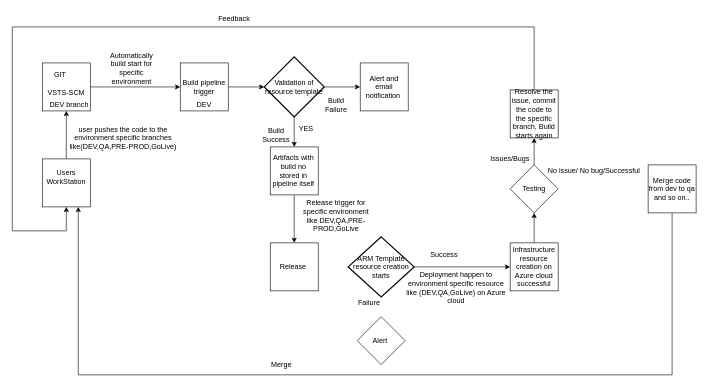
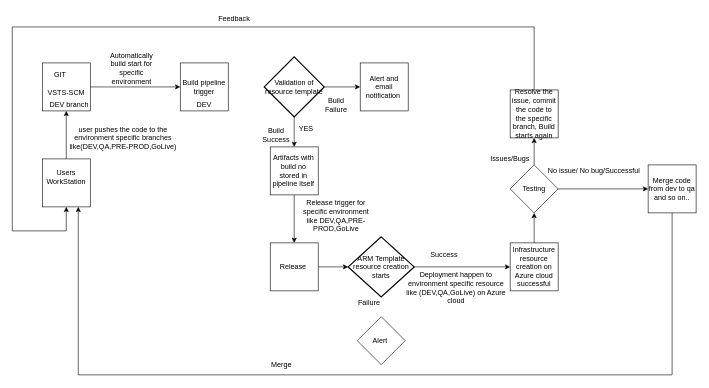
  <mxCell id="0" />
  <mxCell id="1" parent="0" />
  <mxCell id="2" value="" style="edgeStyle=orthogonalEdgeStyle;rounded=0;orthogonalLoop=1;jettySize=auto;html=1;" parent="1" source="3" target="5" edge="1"><mxGeometry relative="1" as="geometry" /></mxCell>
  <mxCell id="3" value="" style="whiteSpace=wrap;html=1;aspect=fixed;" parent="1" vertex="1"><mxGeometry x="70" y="104" width="80" height="80" as="geometry" /></mxCell>
- <mxCell id="4" value="" style="edgeStyle=orthogonalEdgeStyle;rounded=0;orthogonalLoop=1;jettySize=auto;html=1;" parent="1" source="5" target="15" edge="1"><mxGeometry relative="1" as="geometry" /></mxCell>
  <mxCell id="5" value="Build pipeline trigger" style="whiteSpace=wrap;html=1;aspect=fixed;" parent="1" vertex="1"><mxGeometry x="300" y="104" width="80" height="80" as="geometry" /></mxCell>
  <mxCell id="6" value="" style="edgeStyle=orthogonalEdgeStyle;rounded=0;orthogonalLoop=1;jettySize=auto;html=1;" parent="1" source="7" target="3" edge="1"><mxGeometry relative="1" as="geometry" /></mxCell>
  <mxCell id="7" value="" style="whiteSpace=wrap;html=1;aspect=fixed;" parent="1" vertex="1"><mxGeometry x="70" y="264" width="80" height="80" as="geometry" /></mxCell>
  <mxCell id="8" value="Users WorkStation" style="text;html=1;strokeColor=none;fillColor=none;align=center;verticalAlign=middle;whiteSpace=wrap;rounded=0;" parent="1" vertex="1"><mxGeometry x="90" y="284" width="40" height="20" as="geometry" /></mxCell>
  <mxCell id="9" value="GIT" style="text;html=1;strokeColor=none;fillColor=none;align=center;verticalAlign=middle;whiteSpace=wrap;rounded=0;" parent="1" vertex="1"><mxGeometry x="80" y="114" width="40" height="20" as="geometry" /></mxCell>
  <mxCell id="10" value="VSTS-SCM" style="text;html=1;strokeColor=none;fillColor=none;align=center;verticalAlign=middle;whiteSpace=wrap;rounded=0;" parent="1" vertex="1"><mxGeometry x="75" y="144" width="70" height="20" as="geometry" /></mxCell>
  <mxCell id="11" value="user pushes the code to the environment specific branches like(DEV,QA,PRE-PROD,GoLive)" style="text;html=1;strokeColor=none;fillColor=none;align=center;verticalAlign=middle;whiteSpace=wrap;rounded=0;" parent="1" vertex="1"><mxGeometry x="110" y="204" width="190" height="50" as="geometry" /></mxCell>
  <mxCell id="12" value="Automatically build start for specific environment" style="text;html=1;strokeColor=none;fillColor=none;align=center;verticalAlign=middle;whiteSpace=wrap;rounded=0;" parent="1" vertex="1"><mxGeometry x="179" y="94" width="80" height="37" as="geometry" /></mxCell>
  <mxCell id="13" value="" style="edgeStyle=orthogonalEdgeStyle;rounded=0;orthogonalLoop=1;jettySize=auto;html=1;" parent="1" source="15" target="16" edge="1"><mxGeometry relative="1" as="geometry" /></mxCell>
  <mxCell id="14" value="" style="edgeStyle=orthogonalEdgeStyle;rounded=0;orthogonalLoop=1;jettySize=auto;html=1;" parent="1" source="15" target="20" edge="1"><mxGeometry relative="1" as="geometry" /></mxCell>
  <mxCell id="15" value="Validation of resource template" style="strokeWidth=2;html=1;shape=mxgraph.flowchart.decision;whiteSpace=wrap;" parent="1" vertex="1"><mxGeometry x="440" y="94" width="100" height="100" as="geometry" /></mxCell>
  <mxCell id="16" value="" style="whiteSpace=wrap;html=1;aspect=fixed;" parent="1" vertex="1"><mxGeometry x="600" y="104" width="80" height="80" as="geometry" /></mxCell>
  <mxCell id="17" value="Alert and email notification&amp;nbsp;" style="text;html=1;strokeColor=none;fillColor=none;align=center;verticalAlign=middle;whiteSpace=wrap;rounded=0;" parent="1" vertex="1"><mxGeometry x="620" y="134" width="40" height="20" as="geometry" /></mxCell>
  <mxCell id="18" value="Build Failure" style="text;html=1;strokeColor=none;fillColor=none;align=center;verticalAlign=middle;whiteSpace=wrap;rounded=0;" parent="1" vertex="1"><mxGeometry x="540" y="164" width="40" height="20" as="geometry" /></mxCell>
  <mxCell id="19" value="" style="edgeStyle=orthogonalEdgeStyle;rounded=0;orthogonalLoop=1;jettySize=auto;html=1;" parent="1" source="20" target="22" edge="1"><mxGeometry relative="1" as="geometry" /></mxCell>
  <mxCell id="20" value="" style="whiteSpace=wrap;html=1;aspect=fixed;" parent="1" vertex="1"><mxGeometry x="450" y="244" width="80" height="80" as="geometry" /></mxCell>
+ <mxCell id="21" value="" style="edgeStyle=orthogonalEdgeStyle;rounded=0;orthogonalLoop=1;jettySize=auto;html=1;" parent="1" source="22" target="28" edge="1"><mxGeometry relative="1" as="geometry" /></mxCell>
  <mxCell id="22" value="Release&amp;nbsp;" style="whiteSpace=wrap;html=1;aspect=fixed;" parent="1" vertex="1"><mxGeometry x="450" y="404" width="80" height="80" as="geometry" /></mxCell>
  <mxCell id="23" value="YES" style="text;html=1;strokeColor=none;fillColor=none;align=center;verticalAlign=middle;whiteSpace=wrap;rounded=0;" parent="1" vertex="1"><mxGeometry x="490" y="204" width="40" height="20" as="geometry" /></mxCell>
  <mxCell id="24" value="Build Success" style="text;html=1;strokeColor=none;fillColor=none;align=center;verticalAlign=middle;whiteSpace=wrap;rounded=0;" parent="1" vertex="1"><mxGeometry x="440" y="214" width="40" height="20" as="geometry" /></mxCell>
  <mxCell id="25" value="Artifacts with build no stored in pipeline itself" style="text;html=1;strokeColor=none;fillColor=none;align=center;verticalAlign=middle;whiteSpace=wrap;rounded=0;" parent="1" vertex="1"><mxGeometry x="449" y="254" width="80" height="60" as="geometry" /></mxCell>
  <mxCell id="26" value="Release trigger for specific environment like DEV,QA,PRE-PROD,GoLive" style="text;html=1;strokeColor=none;fillColor=none;align=center;verticalAlign=middle;whiteSpace=wrap;rounded=0;" parent="1" vertex="1"><mxGeometry x="495" y="324" width="130" height="70" as="geometry" /></mxCell>
  <mxCell id="27" value="" style="edgeStyle=orthogonalEdgeStyle;rounded=0;orthogonalLoop=1;jettySize=auto;html=1;" parent="1" source="28" target="32" edge="1"><mxGeometry relative="1" as="geometry" /></mxCell>
  <mxCell id="28" value="ARM Template resource creation starts" style="strokeWidth=2;html=1;shape=mxgraph.flowchart.decision;whiteSpace=wrap;" parent="1" vertex="1"><mxGeometry x="580" y="394" width="110" height="100" as="geometry" /></mxCell>
  <mxCell id="29" value="Alert&amp;nbsp;" style="rhombus;whiteSpace=wrap;html=1;aspect=fixed;" parent="1" vertex="1"><mxGeometry x="595" y="527" width="80" height="80" as="geometry" /></mxCell>
  <mxCell id="30" value="Failure" style="text;html=1;strokeColor=none;fillColor=none;align=center;verticalAlign=middle;whiteSpace=wrap;rounded=0;" parent="1" vertex="1"><mxGeometry x="595" y="494" width="40" height="20" as="geometry" /></mxCell>
  <mxCell id="31" value="" style="edgeStyle=orthogonalEdgeStyle;rounded=0;orthogonalLoop=1;jettySize=auto;html=1;" parent="1" source="32" target="37" edge="1"><mxGeometry relative="1" as="geometry" /></mxCell>
  <mxCell id="32" value="Infrastructure resource creation on Azure cloud successful" style="whiteSpace=wrap;html=1;aspect=fixed;direction=south;" parent="1" vertex="1"><mxGeometry x="850" y="404" width="80" height="80" as="geometry" /></mxCell>
  <mxCell id="33" value="Success" style="text;html=1;strokeColor=none;fillColor=none;align=center;verticalAlign=middle;whiteSpace=wrap;rounded=0;" parent="1" vertex="1"><mxGeometry x="720" y="414" width="40" height="20" as="geometry" /></mxCell>
  <mxCell id="34" value="Deployment happen to environment specific resource like (DEV,QA,GoLive) on Azure cloud" style="text;html=1;strokeColor=none;fillColor=none;align=center;verticalAlign=middle;whiteSpace=wrap;rounded=0;" parent="1" vertex="1"><mxGeometry x="670" y="454" width="180" height="50" as="geometry" /></mxCell>
  <mxCell id="35" value="" style="edgeStyle=orthogonalEdgeStyle;rounded=0;orthogonalLoop=1;jettySize=auto;html=1;" parent="1" source="37" target="39" edge="1"><mxGeometry relative="1" as="geometry" /></mxCell>
+ <mxCell id="36" value="" style="edgeStyle=orthogonalEdgeStyle;rounded=0;orthogonalLoop=1;jettySize=auto;html=1;" parent="1" source="37" target="42" edge="1"><mxGeometry relative="1" as="geometry" /></mxCell>
  <mxCell id="37" value="Testing" style="rhombus;whiteSpace=wrap;html=1;direction=south;" parent="1" vertex="1"><mxGeometry x="850" y="274" width="80" height="80" as="geometry" /></mxCell>
  <mxCell id="38" style="edgeStyle=orthogonalEdgeStyle;rounded=0;orthogonalLoop=1;jettySize=auto;html=1;entryX=0.5;entryY=1;entryDx=0;entryDy=0;" edge="1" parent="1" source="39" target="7"><mxGeometry relative="1" as="geometry"><Array as="points"><mxPoint x="890" y="44" /><mxPoint x="20" y="44" /><mxPoint x="20" y="384" /><mxPoint x="110" y="384" /></Array></mxGeometry></mxCell>
  <mxCell id="39" value="Resolve the issue, commit the code to the specific branch, Build starts again" style="whiteSpace=wrap;html=1;aspect=fixed;" parent="1" vertex="1"><mxGeometry x="850" y="149" width="80" height="80" as="geometry" /></mxCell>
  <mxCell id="40" value="Issues/Bugs" style="text;html=1;strokeColor=none;fillColor=none;align=center;verticalAlign=middle;whiteSpace=wrap;rounded=0;" parent="1" vertex="1"><mxGeometry x="810" y="254" width="80" height="20" as="geometry" /></mxCell>
  <mxCell id="41" style="edgeStyle=orthogonalEdgeStyle;rounded=0;orthogonalLoop=1;jettySize=auto;html=1;entryX=0.75;entryY=1;entryDx=0;entryDy=0;" edge="1" parent="1" source="42" target="7"><mxGeometry relative="1" as="geometry"><mxPoint x="180" y="434" as="targetPoint" /><Array as="points"><mxPoint x="1120" y="624" /><mxPoint x="130" y="624" /></Array></mxGeometry></mxCell>
  <mxCell id="42" value="Merge code from dev to qa and so on..&lt;br&gt;" style="whiteSpace=wrap;html=1;aspect=fixed;" parent="1" vertex="1"><mxGeometry x="1080" y="274" width="80" height="80" as="geometry" /></mxCell>
  <mxCell id="43" value="No issue/ No bug/Successful" style="text;html=1;strokeColor=none;fillColor=none;align=center;verticalAlign=middle;whiteSpace=wrap;rounded=0;" parent="1" vertex="1"><mxGeometry x="910" y="274" width="160" height="20" as="geometry" /></mxCell>
  <mxCell id="44" value="DEV branch" style="text;html=1;strokeColor=none;fillColor=none;align=center;verticalAlign=middle;whiteSpace=wrap;rounded=0;" parent="1" vertex="1"><mxGeometry x="80" y="164" width="70" height="20" as="geometry" /></mxCell>
  <mxCell id="45" value="DEV" style="text;html=1;strokeColor=none;fillColor=none;align=center;verticalAlign=middle;whiteSpace=wrap;rounded=0;" parent="1" vertex="1"><mxGeometry x="320" y="164" width="40" height="20" as="geometry" /></mxCell>
  <mxCell id="46" value="Feedback" style="text;html=1;strokeColor=none;fillColor=none;align=center;verticalAlign=middle;whiteSpace=wrap;rounded=0;" vertex="1" parent="1"><mxGeometry x="370" y="20" width="40" height="20" as="geometry" /></mxCell>
  <mxCell id="47" value="Merge" style="text;html=1;strokeColor=none;fillColor=none;align=center;verticalAlign=middle;whiteSpace=wrap;rounded=0;" vertex="1" parent="1"><mxGeometry x="449" y="597" width="40" height="20" as="geometry" /></mxCell>
